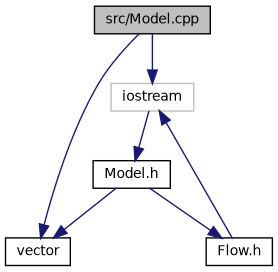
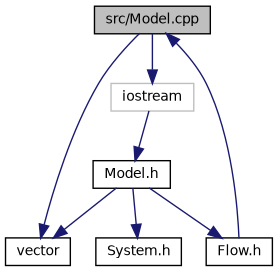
  digraph {
    node [color=black fillcolor=white fontname=Helvetica fontsize=10 shape=record style=filled]
    edge [color=midnightblue fontname=Helvetica fontsize=10 labelfontname=Helvetica labelfontsize=10 style=solid]
    n1 [fillcolor=grey75 fontcolor=black height=0.2 label="src/Model.cpp" width=0.4]
    n2 [color=grey75 height=0.2 label=iostream width=0.4]
    n3 [height=0.2 label=vector width=0.4]
    n4 [height=0.2 label="Model.h" width=0.4]
+   n5 [height=0.2 label="System.h" width=0.4]
    n6 [height=0.2 label="Flow.h" width=0.4]
    n1 -> n2
    n1 -> n3
    n2 -> n4
    n4 -> n3
+   n4 -> n5
    n4 -> n6
-   n6 -> n2
+   n6 -> n1
  }
